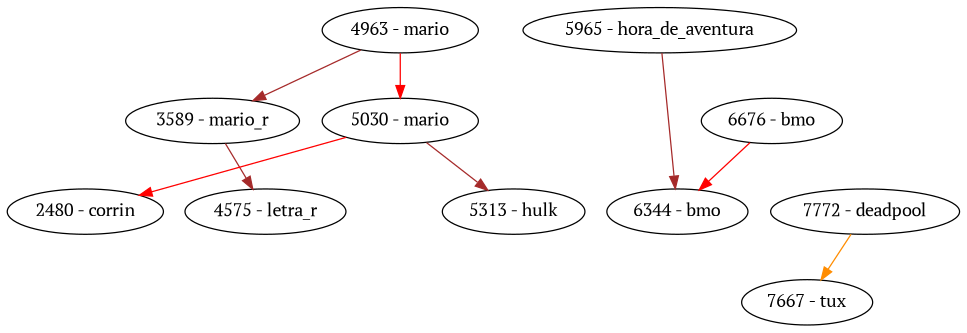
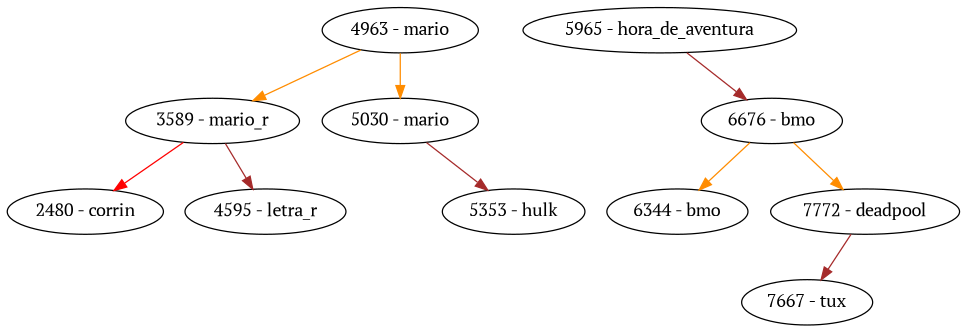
  digraph {
    fontname="PT Serif"
    node [fontname="PT Serif"]
    edge [fontname="PT Serif" style=invis]
    "2480 - corrin"
-   "4575 - letra_r"
+   "4575 - letra_r" [label="4595 - letra_r"]
    x3 [style=invis width=.1]
-   "5313 - hulk"
+   "5313 - hulk" [label="5353 - hulk"]
    n5 [label="3589 - mario_r"]
    "5030 - mario"
    x4 [style=invis width=.1]
    "7667 - tux"
    "6344 - bmo"
    "7772 - deadpool"
    x2 [style=invis width=.1]
    "6676 - bmo"
    n13 [label="4963 - mario"]
    "5965 - hora_de_aventura"
    x1 [style=invis width=.1]
    subgraph sub_1 {
      rank=same
      "2480 - corrin"
      "4575 - letra_r"
    }
    subgraph sub_2 {
      rank=same
      x3
      "5313 - hulk"
    }
    subgraph sub_3 {
      rank=same
      n5
      "5030 - mario"
    }
    subgraph sub_4 {
      rank=same
      x4
      "7667 - tux"
    }
    subgraph sub_5 {
      rank=same
      "6344 - bmo"
      "7772 - deadpool"
    }
    subgraph sub_6 {
      rank=same
      x2
      "6676 - bmo"
    }
    subgraph sub_7 {
      rank=same
      n13
      "5965 - hora_de_aventura"
    }
    "2480 - corrin" -> "4575 - letra_r"
    x3 -> "5313 - hulk"
-   "5030 - mario" -> "2480 - corrin" [color=red style=""]
+   n5 -> "2480 - corrin" [color=red style=""]
    n5 -> "4575 - letra_r" [color=brown style=""]
    n5 -> "5030 - mario"
    "5030 - mario" -> x3
    "5030 - mario" -> "5313 - hulk" [color=brown style=""]
    "7667 - tux" -> x4
    "6344 - bmo" -> "7772 - deadpool"
    "7772 - deadpool" -> x4
-   "7772 - deadpool" -> "7667 - tux" [color=darkorange style=""]
+   "7772 - deadpool" -> "7667 - tux" [color=brown style=""]
    x2 -> "6676 - bmo"
-   "6676 - bmo" -> "6344 - bmo" [color=red style=""]
-   n13 -> n5 [color=brown style=""]
-   n13 -> "5030 - mario" [color=red style=""]
+   "6676 - bmo" -> "6344 - bmo" [color=darkorange style=""]
+   "6676 - bmo" -> "7772 - deadpool" [color=darkorange style=""]
+   n13 -> n5 [color=darkorange style=""]
+   n13 -> "5030 - mario" [color=darkorange style=""]
    n13 -> "5965 - hora_de_aventura"
    "5965 - hora_de_aventura" -> x2
-   "5965 - hora_de_aventura" -> "6344 - bmo" [color=brown style=""]
+   "5965 - hora_de_aventura" -> "6676 - bmo" [color=brown style=""]
  }
